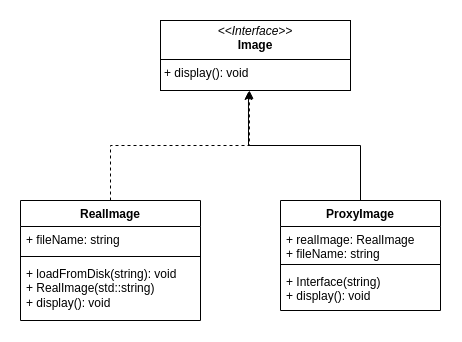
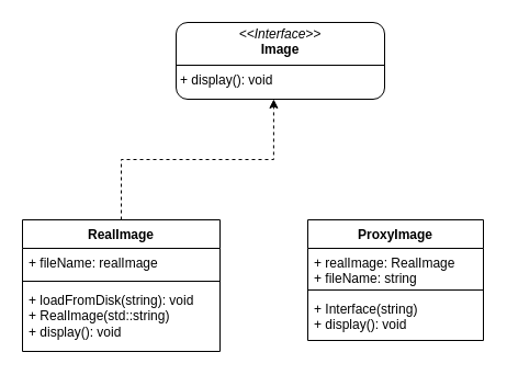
  <mxCell id="0" />
  <mxCell id="1" parent="0" />
- <mxCell id="2" value="&lt;p style=&quot;margin:0px;margin-top:4px;text-align:center;&quot;&gt;&lt;i&gt;&amp;lt;&amp;lt;Interface&amp;gt;&amp;gt;&lt;/i&gt;&lt;br&gt;&lt;b&gt;Image&lt;/b&gt;&lt;/p&gt;&lt;hr size=&quot;1&quot; style=&quot;border-style:solid;&quot;&gt;&lt;p style=&quot;margin:0px;margin-left:4px;&quot;&gt;&lt;/p&gt;&lt;p style=&quot;margin:0px;margin-left:4px;&quot;&gt;+ display(): void&lt;br&gt;&lt;/p&gt;" style="verticalAlign=top;align=left;overflow=fill;html=1;whiteSpace=wrap;" vertex="1" parent="1"><mxGeometry x="160" y="20" width="190" height="70" as="geometry" /></mxCell>
+ <mxCell id="2" value="&lt;p style=&quot;margin:0px;margin-top:4px;text-align:center;&quot;&gt;&lt;i&gt;&amp;lt;&amp;lt;Interface&amp;gt;&amp;gt;&lt;/i&gt;&lt;br&gt;&lt;b&gt;Image&lt;/b&gt;&lt;/p&gt;&lt;hr size=&quot;1&quot; style=&quot;border-style:solid;&quot;&gt;&lt;p style=&quot;margin:0px;margin-left:4px;&quot;&gt;&lt;/p&gt;&lt;p style=&quot;margin:0px;margin-left:4px;&quot;&gt;+ display(): void&lt;br&gt;&lt;/p&gt;" style="verticalAlign=top;align=left;overflow=fill;html=1;whiteSpace=wrap;rounded=1;" vertex="1" parent="1"><mxGeometry x="160" y="20" width="190" height="70" as="geometry" /></mxCell>
  <mxCell id="3" value="RealImage" style="swimlane;fontStyle=1;align=center;verticalAlign=top;childLayout=stackLayout;horizontal=1;startSize=26;horizontalStack=0;resizeParent=1;resizeParentMax=0;resizeLast=0;collapsible=1;marginBottom=0;whiteSpace=wrap;html=1;" vertex="1" parent="1"><mxGeometry x="20" y="200" width="180" height="120" as="geometry" /></mxCell>
- <mxCell id="4" value="+ fileName: string" style="text;strokeColor=none;fillColor=none;align=left;verticalAlign=top;spacingLeft=4;spacingRight=4;overflow=hidden;rotatable=0;points=[[0,0.5],[1,0.5]];portConstraint=eastwest;whiteSpace=wrap;html=1;" vertex="1" parent="3"><mxGeometry y="26" width="180" height="26" as="geometry" /></mxCell>
+ <mxCell id="4" value="+ fileName: realImage" style="text;strokeColor=none;fillColor=none;align=left;verticalAlign=top;spacingLeft=4;spacingRight=4;overflow=hidden;rotatable=0;points=[[0,0.5],[1,0.5]];portConstraint=eastwest;whiteSpace=wrap;html=1;" vertex="1" parent="3"><mxGeometry y="26" width="180" height="26" as="geometry" /></mxCell>
  <mxCell id="5" value="" style="line;strokeWidth=1;fillColor=none;align=left;verticalAlign=middle;spacingTop=-1;spacingLeft=3;spacingRight=3;rotatable=0;labelPosition=right;points=[];portConstraint=eastwest;strokeColor=inherit;" vertex="1" parent="3"><mxGeometry y="52" width="180" height="8" as="geometry" /></mxCell>
  <mxCell id="6" value="+ loadFromDisk(string): void&lt;div&gt;+ RealImage(std::string)&lt;/div&gt;&lt;div&gt;+ display(): void&lt;/div&gt;" style="text;strokeColor=none;fillColor=none;align=left;verticalAlign=top;spacingLeft=4;spacingRight=4;overflow=hidden;rotatable=0;points=[[0,0.5],[1,0.5]];portConstraint=eastwest;whiteSpace=wrap;html=1;" vertex="1" parent="3"><mxGeometry y="60" width="180" height="60" as="geometry" /></mxCell>
  <mxCell id="7" value="ProxyImage" style="swimlane;fontStyle=1;align=center;verticalAlign=top;childLayout=stackLayout;horizontal=1;startSize=26;horizontalStack=0;resizeParent=1;resizeParentMax=0;resizeLast=0;collapsible=1;marginBottom=0;whiteSpace=wrap;html=1;" vertex="1" parent="1"><mxGeometry x="280" y="200" width="160" height="110" as="geometry" /></mxCell>
  <mxCell id="8" value="+ realImage: RealImage&lt;div&gt;+ fileName: string&lt;/div&gt;" style="text;strokeColor=none;fillColor=none;align=left;verticalAlign=top;spacingLeft=4;spacingRight=4;overflow=hidden;rotatable=0;points=[[0,0.5],[1,0.5]];portConstraint=eastwest;whiteSpace=wrap;html=1;" vertex="1" parent="7"><mxGeometry y="26" width="160" height="34" as="geometry" /></mxCell>
  <mxCell id="9" value="" style="line;strokeWidth=1;fillColor=none;align=left;verticalAlign=middle;spacingTop=-1;spacingLeft=3;spacingRight=3;rotatable=0;labelPosition=right;points=[];portConstraint=eastwest;strokeColor=inherit;" vertex="1" parent="7"><mxGeometry y="60" width="160" height="8" as="geometry" /></mxCell>
  <mxCell id="10" value="+ Interface(string)&lt;div&gt;+ display(): void&lt;/div&gt;" style="text;strokeColor=none;fillColor=none;align=left;verticalAlign=top;spacingLeft=4;spacingRight=4;overflow=hidden;rotatable=0;points=[[0,0.5],[1,0.5]];portConstraint=eastwest;whiteSpace=wrap;html=1;" vertex="1" parent="7"><mxGeometry y="68" width="160" height="42" as="geometry" /></mxCell>
  <mxCell id="11" style="edgeStyle=orthogonalEdgeStyle;rounded=0;orthogonalLoop=1;jettySize=auto;html=1;entryX=0.468;entryY=1;entryDx=0;entryDy=0;entryPerimeter=0;dashed=1;" edge="1" parent="1" source="3" target="2"><mxGeometry relative="1" as="geometry" /></mxCell>
- <mxCell id="12" style="edgeStyle=orthogonalEdgeStyle;rounded=0;orthogonalLoop=1;jettySize=auto;html=1;entryX=0.463;entryY=1.014;entryDx=0;entryDy=0;entryPerimeter=0;" edge="1" parent="1" source="7" target="2"><mxGeometry relative="1" as="geometry" /></mxCell>
